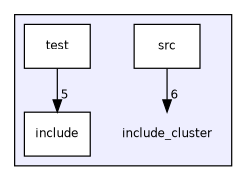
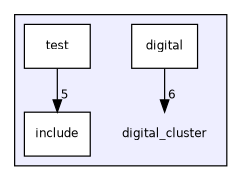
  digraph {
    compound=true
    node [fontname=Helvetica fontsize=10 shape=box fillcolor=white style=filled]
    edge [labeldistance=1.5 labelfontname=Helvetica labelfontsize=10]
-   n1 [label=include_cluster shape=plaintext fillcolor="" style=""]
+   n1 [label=digital_cluster shape=plaintext fillcolor="" style=""]
    n2 [label=include]
-   n3 [label=src]
+   n3 [label=digital]
    n4 [label=test]
    subgraph cluster_1 {
      bgcolor="#eeeeff"
      pencolor=black
      n1
      n2
      n3
      n4
    }
    n3 -> n1 [headlabel=6]
    n4 -> n2 [headlabel=5]
  }
